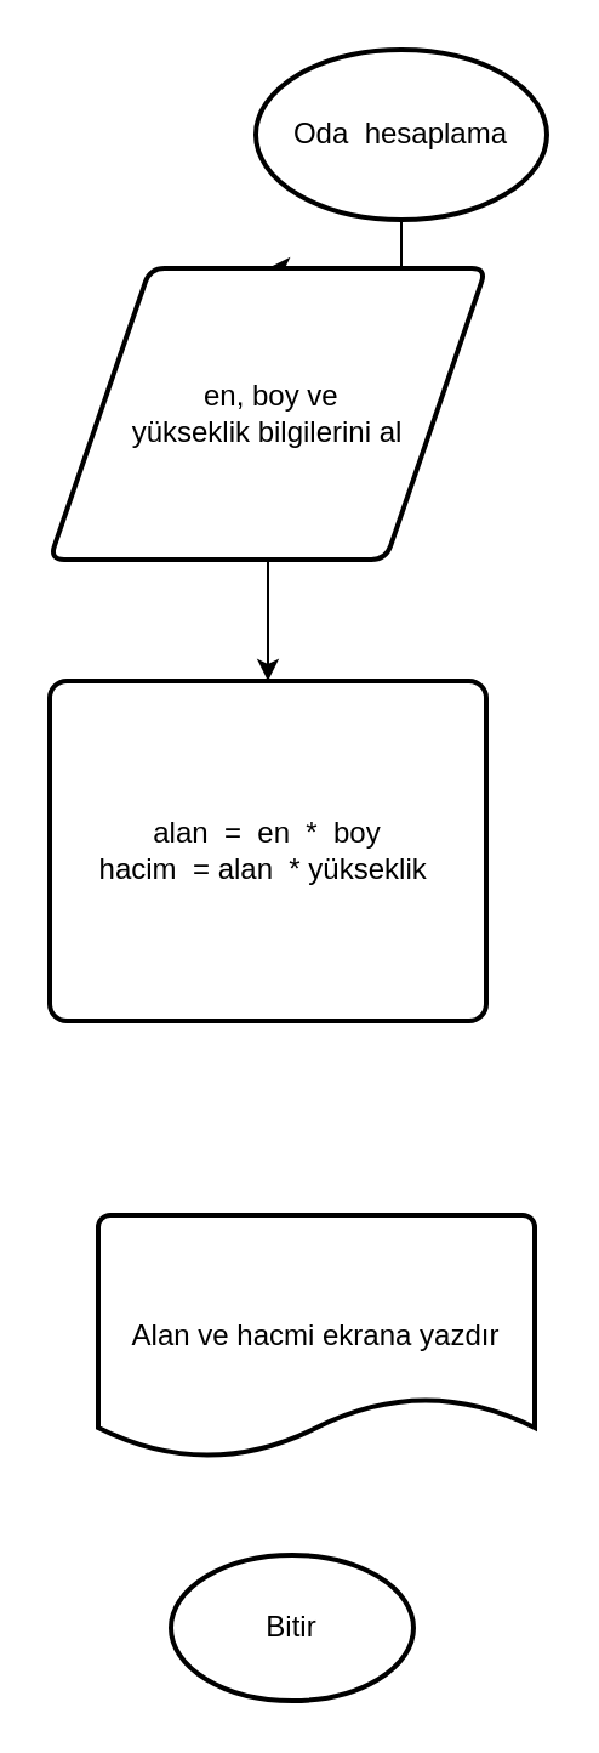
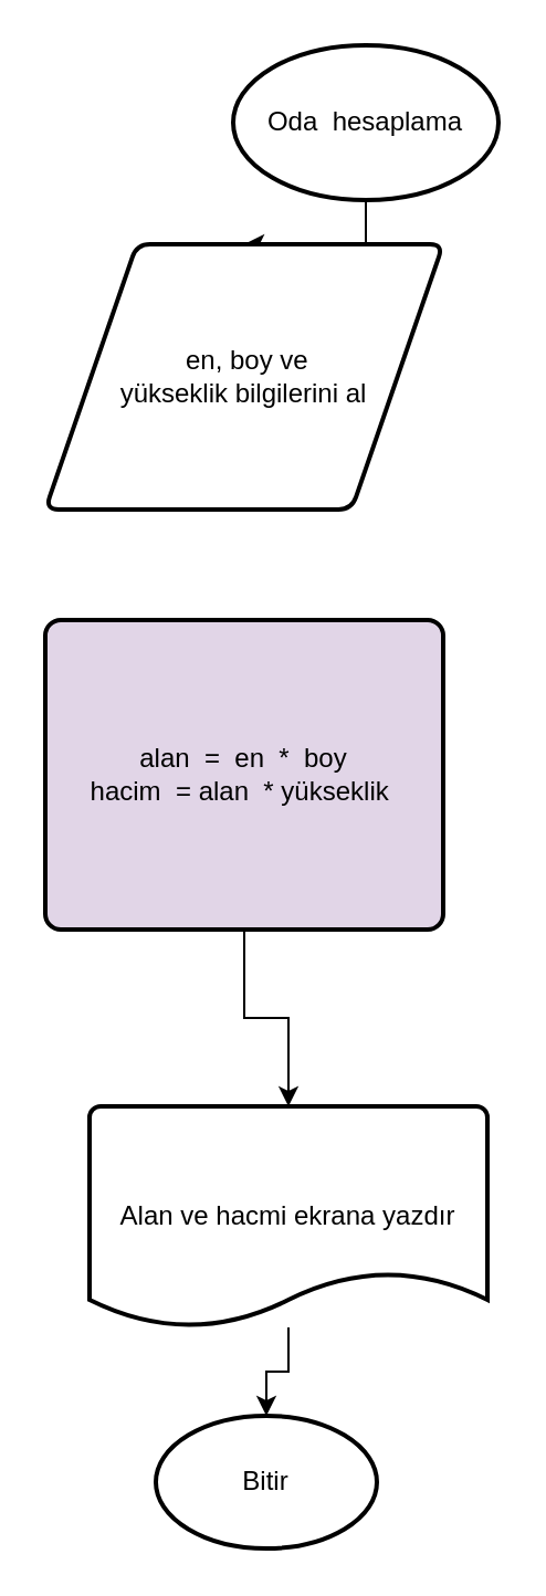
  <mxCell id="0" />
  <mxCell id="1" parent="0" />
  <mxCell id="2" value="" style="edgeStyle=orthogonalEdgeStyle;rounded=0;orthogonalLoop=1;jettySize=auto;html=1;" edge="1" parent="1" source="3" target="5"><mxGeometry relative="1" as="geometry" /></mxCell>
  <mxCell id="3" value="Oda &amp;nbsp;hesaplama" style="strokeWidth=2;html=1;shape=mxgraph.flowchart.start_1;whiteSpace=wrap;" vertex="1" parent="1"><mxGeometry x="105" y="20" width="120" height="70" as="geometry" /></mxCell>
- <mxCell id="4" value="" style="edgeStyle=orthogonalEdgeStyle;rounded=0;orthogonalLoop=1;jettySize=auto;html=1;" edge="1" parent="1" source="5" target="7"><mxGeometry relative="1" as="geometry" /></mxCell>
  <mxCell id="5" value="&amp;nbsp;en, boy ve &lt;br&gt;yükseklik bilgilerini al" style="shape=parallelogram;html=1;strokeWidth=2;perimeter=parallelogramPerimeter;whiteSpace=wrap;rounded=1;arcSize=12;size=0.23;" vertex="1" parent="1"><mxGeometry x="20" y="110" width="180" height="120" as="geometry" /></mxCell>
- <mxCell id="7" value="alan &amp;nbsp;= &amp;nbsp;en &amp;nbsp;* &amp;nbsp;boy&lt;br&gt;hacim &amp;nbsp;= alan &amp;nbsp;* yükseklik&amp;nbsp;" style="rounded=1;whiteSpace=wrap;html=1;absoluteArcSize=1;arcSize=14;strokeWidth=2;" vertex="1" parent="1"><mxGeometry x="20" y="280" width="180" height="140" as="geometry" /></mxCell>
+ <mxCell id="6" value="" style="edgeStyle=orthogonalEdgeStyle;rounded=0;orthogonalLoop=1;jettySize=auto;html=1;" edge="1" parent="1" source="7" target="9"><mxGeometry relative="1" as="geometry" /></mxCell>
+ <mxCell id="7" value="alan &amp;nbsp;= &amp;nbsp;en &amp;nbsp;* &amp;nbsp;boy&lt;br&gt;hacim &amp;nbsp;= alan &amp;nbsp;* yükseklik&amp;nbsp;" style="rounded=1;whiteSpace=wrap;html=1;absoluteArcSize=1;arcSize=14;strokeWidth=2;fillColor=#e1d5e7;" vertex="1" parent="1"><mxGeometry x="20" y="280" width="180" height="140" as="geometry" /></mxCell>
+ <mxCell id="8" value="" style="edgeStyle=orthogonalEdgeStyle;rounded=0;orthogonalLoop=1;jettySize=auto;html=1;" edge="1" parent="1" source="9" target="10"><mxGeometry relative="1" as="geometry" /></mxCell>
  <mxCell id="9" value="Alan ve hacmi ekrana yazdır" style="strokeWidth=2;html=1;shape=mxgraph.flowchart.document2;whiteSpace=wrap;size=0.25;" vertex="1" parent="1"><mxGeometry x="40" y="500" width="180" height="100" as="geometry" /></mxCell>
  <mxCell id="10" value="Bitir" style="strokeWidth=2;html=1;shape=mxgraph.flowchart.start_1;whiteSpace=wrap;" vertex="1" parent="1"><mxGeometry x="70" y="640" width="100" height="60" as="geometry" /></mxCell>
